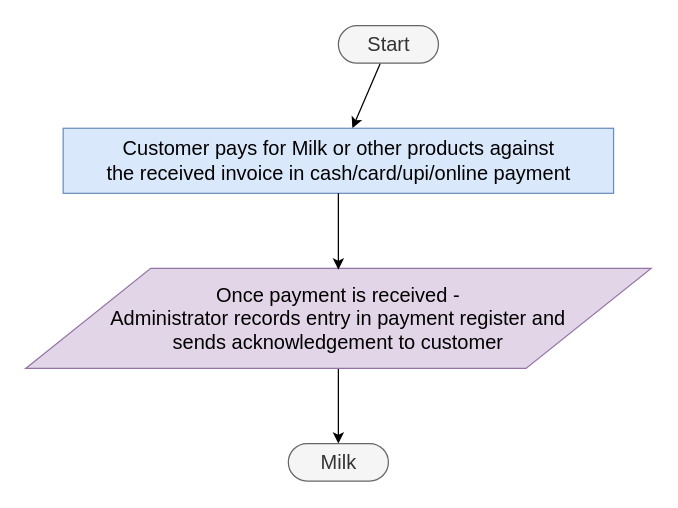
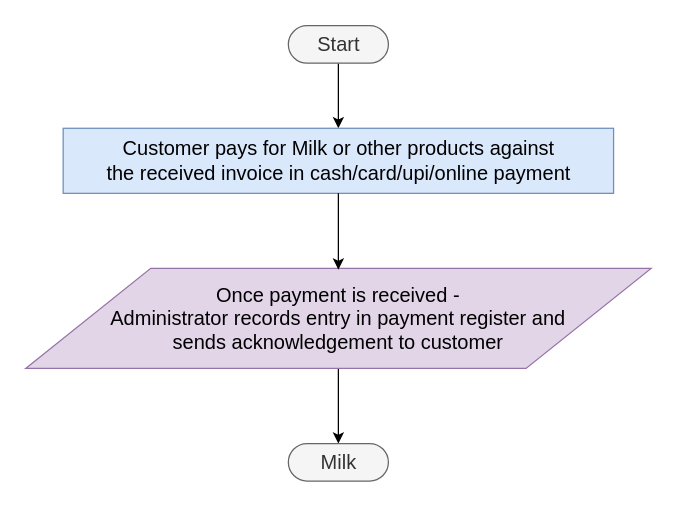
  <mxCell id="0" />
  <mxCell id="1" parent="0" />
  <mxCell id="2" value="" style="edgeStyle=none;html=1;fontSize=16;" parent="1" source="3" target="4" edge="1"><mxGeometry relative="1" as="geometry" /></mxCell>
- <mxCell id="3" value="&lt;font style=&quot;font-size: 16px;&quot;&gt;Start&lt;/font&gt;" style="html=1;dashed=0;whitespace=wrap;shape=mxgraph.dfd.start;fillColor=#f5f5f5;fontColor=#333333;strokeColor=#666666;fontSize=16;" parent="1" vertex="1"><mxGeometry x="270" y="20" width="80" height="30" as="geometry" /></mxCell>
+ <mxCell id="3" value="&lt;font style=&quot;font-size: 16px;&quot;&gt;Start&lt;/font&gt;" style="html=1;dashed=0;whitespace=wrap;shape=mxgraph.dfd.start;fillColor=#f5f5f5;fontColor=#333333;strokeColor=#666666;fontSize=16;" parent="1" vertex="1"><mxGeometry x="230" y="20" width="80" height="30" as="geometry" /></mxCell>
  <mxCell id="4" value="&lt;span class=&quot;nodeLabel&quot; style=&quot;font-size: 16px;&quot;&gt;Customer pays for Milk or other products against &lt;br style=&quot;font-size: 16px;&quot;&gt;the received invoice in cash/card/upi/online payment&lt;/span&gt;" style="html=1;dashed=0;whitespace=wrap;fillColor=#dae8fc;strokeColor=#6c8ebf;fontSize=16;" parent="1" vertex="1"><mxGeometry x="50" y="102" width="440" height="52" as="geometry" /></mxCell>
  <mxCell id="5" value="" style="edgeStyle=none;html=1;fontSize=16;exitX=0.5;exitY=1;exitDx=0;exitDy=0;entryX=0.5;entryY=0.5;entryDx=0;entryDy=-15;entryPerimeter=0;" parent="1" source="6" target="7" edge="1"><mxGeometry relative="1" as="geometry"><mxPoint x="264.367" y="634" as="sourcePoint" /><mxPoint x="264.862" y="688" as="targetPoint" /></mxGeometry></mxCell>
  <mxCell id="6" value="&lt;span style=&quot;font-size: 16px;&quot;&gt;Once payment is received - &lt;br style=&quot;font-size: 16px;&quot;&gt;Administrator records entry in payment register and &lt;br style=&quot;font-size: 16px;&quot;&gt;sends acknowledgement to&amp;nbsp;&lt;/span&gt;&lt;span style=&quot;font-size: 16px;&quot;&gt;customer&lt;/span&gt;" style="shape=parallelogram;perimeter=parallelogramPerimeter;whiteSpace=wrap;html=1;dashed=0;fillColor=#e1d5e7;strokeColor=#9673a6;fontSize=16;" parent="1" vertex="1"><mxGeometry x="20" y="214" width="500" height="80" as="geometry" /></mxCell>
  <mxCell id="7" value="Milk" style="html=1;dashed=0;whitespace=wrap;shape=mxgraph.dfd.start;fillColor=#f5f5f5;fontColor=#333333;strokeColor=#666666;fontSize=16;" parent="1" vertex="1"><mxGeometry x="230" y="354" width="80" height="30" as="geometry" /></mxCell>
  <mxCell id="8" value="" style="edgeStyle=none;html=1;fontSize=16;entryX=0.5;entryY=0;entryDx=0;entryDy=0;exitX=0.5;exitY=1;exitDx=0;exitDy=0;" parent="1" source="4" edge="1"><mxGeometry relative="1" as="geometry"><mxPoint x="270" y="292" as="sourcePoint" /><mxPoint x="270" y="215" as="targetPoint" /></mxGeometry></mxCell>
